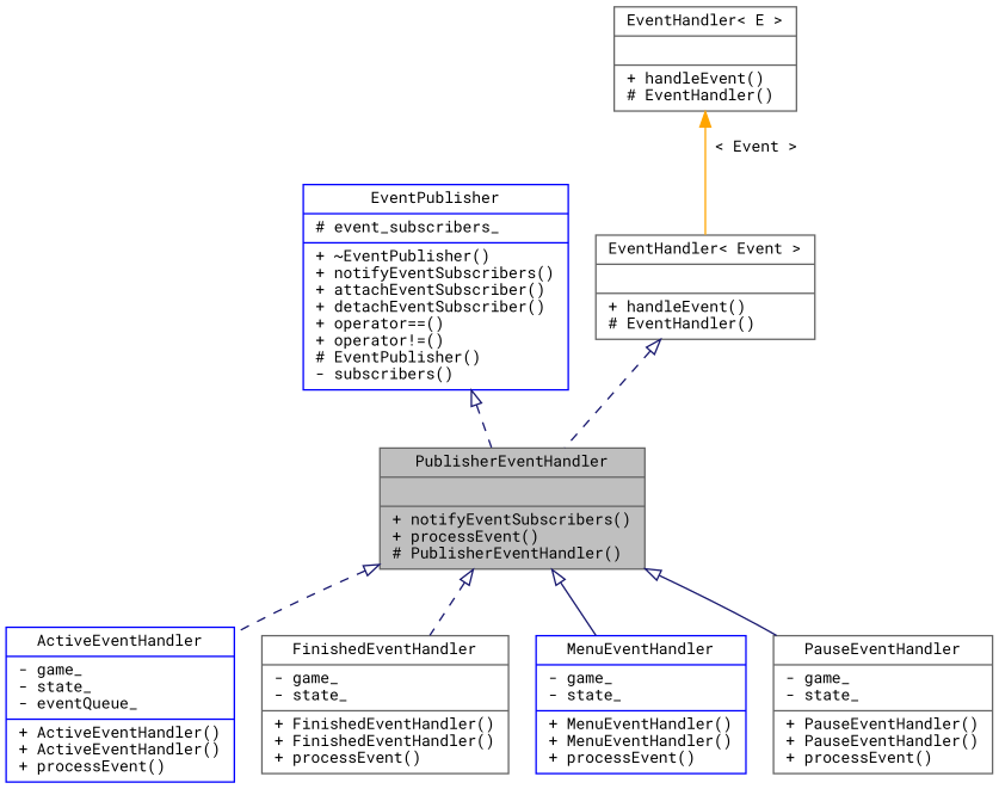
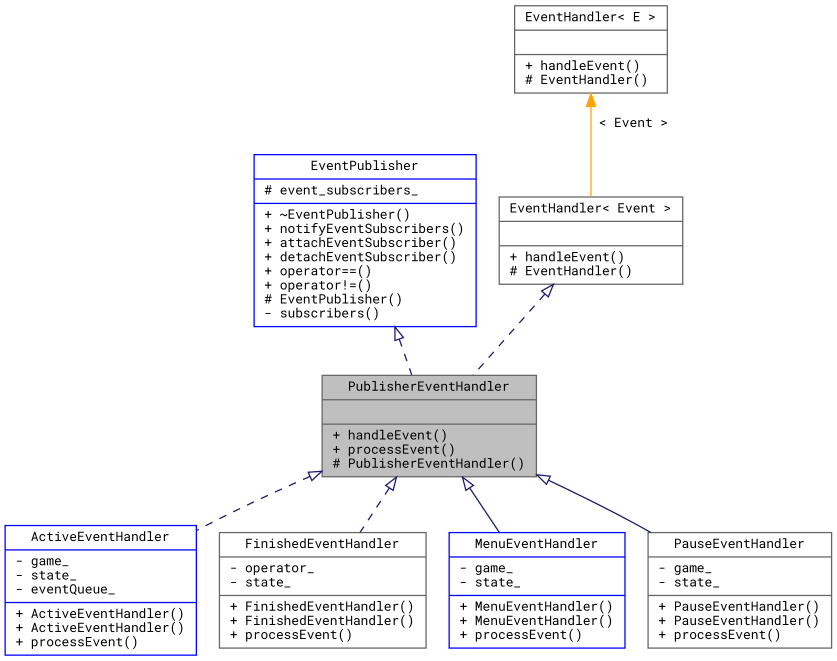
  digraph {
    fontname="Roboto Mono"
    node [color=gray40 fontname="Roboto Mono" fontsize=10 shape=record]
    edge [arrowtail=onormal color=midnightblue dir=back fontname="Roboto Mono" fontsize=10 labelfontname=Helvetica labelfontsize=10 style=dashed]
-   n1 [fillcolor=grey75 fontcolor=black height=0.2 label="{PublisherEventHandler\n||+ notifyEventSubscribers()\l+ processEvent()\l# PublisherEventHandler()\l}" style=filled width=0.4]
+   n1 [fillcolor=grey75 fontcolor=black height=0.2 label="{PublisherEventHandler\n||+ handleEvent()\l+ processEvent()\l# PublisherEventHandler()\l}" style=filled width=0.4]
    n2 [color=blue height=0.2 label="{ActiveEventHandler\n|- game_\l- state_\l- eventQueue_\l|+ ActiveEventHandler()\l+ ActiveEventHandler()\l+ processEvent()\l}" width=0.4]
-   n3 [height=0.2 label="{FinishedEventHandler\n|- game_\l- state_\l|+ FinishedEventHandler()\l+ FinishedEventHandler()\l+ processEvent()\l}" width=0.4]
+   n3 [height=0.2 label="{FinishedEventHandler\n|- operator_\l- state_\l|+ FinishedEventHandler()\l+ FinishedEventHandler()\l+ processEvent()\l}" width=0.4]
    n4 [color=blue height=0.2 label="{MenuEventHandler\n|- game_\l- state_\l|+ MenuEventHandler()\l+ MenuEventHandler()\l+ processEvent()\l}" width=0.4]
    n5 [height=0.2 label="{PauseEventHandler\n|- game_\l- state_\l|+ PauseEventHandler()\l+ PauseEventHandler()\l+ processEvent()\l}" width=0.4]
    n6 [color=blue height=0.2 label="{EventPublisher\n|# event_subscribers_\l|+ ~EventPublisher()\l+ notifyEventSubscribers()\l+ attachEventSubscriber()\l+ detachEventSubscriber()\l+ operator==()\l+ operator!=()\l# EventPublisher()\l- subscribers()\l}" width=0.4]
    n7 [height=0.2 label="{EventHandler\< Event \>\n||+ handleEvent()\l# EventHandler()\l}" width=0.4]
    n8 [height=0.2 label="{EventHandler\< E \>\n||+ handleEvent()\l# EventHandler()\l}" width=0.4]
    n1 -> n2
    n1 -> n3
    n1 -> n4 [style=solid]
    n1 -> n5 [style=solid]
    n6 -> n1
    n7 -> n1
    n8 -> n7 [color=orange label=" \< Event \>" style=solid arrowtail=""]
  }
